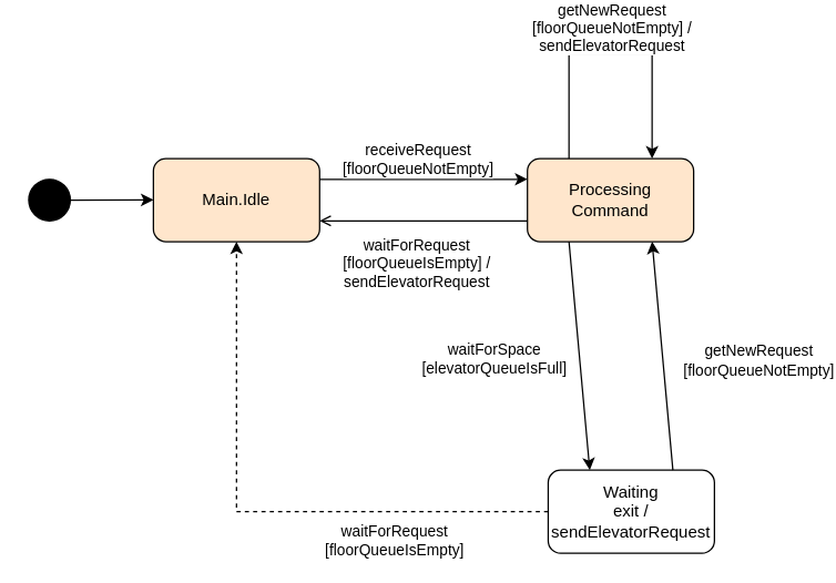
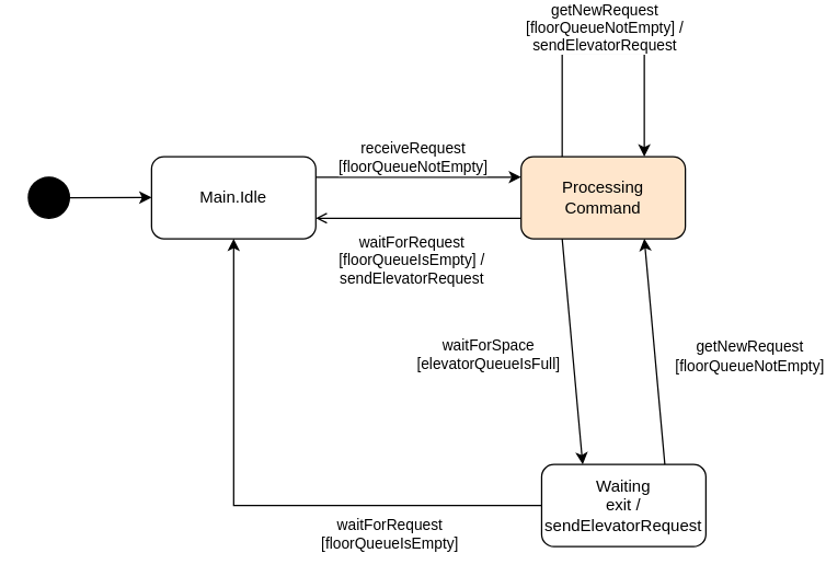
  <mxCell id="0" />
  <mxCell id="1" parent="0" />
  <mxCell id="2" value="" style="ellipse;fillColor=#000000;" vertex="1" parent="1"><mxGeometry x="20" y="110" width="30" height="30" as="geometry" /></mxCell>
  <mxCell id="3" value="" style="endArrow=classic;html=1;rounded=0;" edge="1" parent="1"><mxGeometry width="50" height="50" relative="1" as="geometry"><mxPoint x="50" y="125" as="sourcePoint" /><mxPoint x="110" y="124.86" as="targetPoint" /></mxGeometry></mxCell>
- <mxCell id="4" value="Main.Idle" style="rounded=1;whiteSpace=wrap;html=1;fillColor=#ffe6cc;" vertex="1" parent="1"><mxGeometry x="110" y="95" width="120" height="60" as="geometry" /></mxCell>
+ <mxCell id="4" value="Main.Idle" style="rounded=1;whiteSpace=wrap;html=1;" vertex="1" parent="1"><mxGeometry x="110" y="95" width="120" height="60" as="geometry" /></mxCell>
  <mxCell id="5" value="Processing&lt;br&gt;Command" style="rounded=1;whiteSpace=wrap;html=1;fillColor=#ffe6cc;" vertex="1" parent="1"><mxGeometry x="380" y="95" width="120" height="60" as="geometry" /></mxCell>
  <mxCell id="6" value="" style="endArrow=classic;html=1;rounded=0;exitX=1;exitY=0.5;exitDx=0;exitDy=0;" edge="1" parent="1"><mxGeometry width="50" height="50" relative="1" as="geometry"><mxPoint x="230" y="110" as="sourcePoint" /><mxPoint x="380" y="110" as="targetPoint" /></mxGeometry></mxCell>
  <mxCell id="7" value="receiveRequest&lt;br&gt;[floorQueueNotEmpty]" style="edgeLabel;html=1;align=center;verticalAlign=middle;resizable=0;points=[];" vertex="1" connectable="0" parent="6"><mxGeometry x="0.053" y="1" relative="1" as="geometry"><mxPoint x="-9" y="-14" as="offset" /></mxGeometry></mxCell>
  <mxCell id="8" value="" style="endArrow=open;html=1;rounded=0;exitX=0;exitY=0.75;exitDx=0;exitDy=0;entryX=1;entryY=0.75;entryDx=0;entryDy=0;" edge="1" parent="1" source="5" target="4"><mxGeometry width="50" height="50" relative="1" as="geometry"><mxPoint x="220" y="180" as="sourcePoint" /><mxPoint x="370" y="180" as="targetPoint" /></mxGeometry></mxCell>
  <mxCell id="9" value="waitForRequest&lt;br&gt;[floorQueueIsEmpty] /&lt;br&gt;sendElevatorRequest" style="edgeLabel;html=1;align=center;verticalAlign=middle;resizable=0;points=[];" vertex="1" connectable="0" parent="1"><mxGeometry x="299.997" y="170" as="geometry" /></mxCell>
  <mxCell id="10" value="Waiting&lt;br&gt;exit / sendElevatorRequest" style="rounded=1;whiteSpace=wrap;html=1;" vertex="1" parent="1"><mxGeometry x="395" y="320" width="120" height="60" as="geometry" /></mxCell>
  <mxCell id="11" value="" style="endArrow=classic;html=1;rounded=0;exitX=0.25;exitY=1;exitDx=0;exitDy=0;entryX=0.25;entryY=0;entryDx=0;entryDy=0;" edge="1" parent="1" source="5" target="10"><mxGeometry width="50" height="50" relative="1" as="geometry"><mxPoint x="280" y="180" as="sourcePoint" /><mxPoint x="430" y="180" as="targetPoint" /></mxGeometry></mxCell>
  <mxCell id="12" value="waitForSpace&lt;br&gt;[elevatorQueueIsFull]" style="edgeLabel;html=1;align=center;verticalAlign=middle;resizable=0;points=[];" vertex="1" connectable="0" parent="11"><mxGeometry x="-0.234" y="-2" relative="1" as="geometry"><mxPoint x="-58" y="22" as="offset" /></mxGeometry></mxCell>
  <mxCell id="13" value="" style="endArrow=classic;html=1;rounded=0;exitX=0.25;exitY=0;exitDx=0;exitDy=0;entryX=0.75;entryY=0;entryDx=0;entryDy=0;" edge="1" parent="1" source="5" target="5"><mxGeometry width="50" height="50" relative="1" as="geometry"><mxPoint x="390" y="40" as="sourcePoint" /><mxPoint x="540" y="40" as="targetPoint" /><Array as="points"><mxPoint x="410" y="20" /><mxPoint x="470" y="20" /></Array></mxGeometry></mxCell>
  <mxCell id="14" value="getNewRequest&lt;br&gt;[floorQueueNotEmpty] /&lt;br&gt;sendElevatorRequest" style="edgeLabel;html=1;align=center;verticalAlign=middle;resizable=0;points=[];" vertex="1" connectable="0" parent="13"><mxGeometry x="-0.155" y="2" relative="1" as="geometry"><mxPoint x="16" y="-18" as="offset" /></mxGeometry></mxCell>
- <mxCell id="15" value="" style="endArrow=classic;html=1;rounded=0;exitX=0;exitY=0.5;exitDx=0;exitDy=0;entryX=0.5;entryY=1;entryDx=0;entryDy=0;dashed=1;" edge="1" parent="1" source="10" target="4"><mxGeometry width="50" height="50" relative="1" as="geometry"><mxPoint x="280" y="310" as="sourcePoint" /><mxPoint x="180" y="310" as="targetPoint" /><Array as="points"><mxPoint x="170" y="350" /></Array></mxGeometry></mxCell>
+ <mxCell id="15" value="" style="endArrow=classic;html=1;rounded=0;exitX=0;exitY=0.5;exitDx=0;exitDy=0;entryX=0.5;entryY=1;entryDx=0;entryDy=0;" edge="1" parent="1" source="10" target="4"><mxGeometry width="50" height="50" relative="1" as="geometry"><mxPoint x="280" y="310" as="sourcePoint" /><mxPoint x="180" y="310" as="targetPoint" /><Array as="points"><mxPoint x="170" y="350" /></Array></mxGeometry></mxCell>
  <mxCell id="16" value="waitForRequest&lt;br style=&quot;border-color: var(--border-color);&quot;&gt;[floorQueueIsEmpty]" style="edgeLabel;html=1;align=center;verticalAlign=middle;resizable=0;points=[];" vertex="1" connectable="0" parent="15"><mxGeometry x="-0.465" y="-2" relative="1" as="geometry"><mxPoint y="22" as="offset" /></mxGeometry></mxCell>
  <mxCell id="17" value="" style="endArrow=classic;html=1;rounded=0;exitX=0.75;exitY=0;exitDx=0;exitDy=0;entryX=0.75;entryY=1;entryDx=0;entryDy=0;" edge="1" parent="1" source="10" target="5"><mxGeometry width="50" height="50" relative="1" as="geometry"><mxPoint x="470" y="230" as="sourcePoint" /><mxPoint x="620" y="230" as="targetPoint" /></mxGeometry></mxCell>
  <mxCell id="18" value="getNewRequest&lt;br style=&quot;border-color: var(--border-color);&quot;&gt;[floorQueueNotEmpty]" style="edgeLabel;html=1;align=center;verticalAlign=middle;resizable=0;points=[];" vertex="1" connectable="0" parent="17"><mxGeometry x="0.139" y="-1" relative="1" as="geometry"><mxPoint x="69" y="14" as="offset" /></mxGeometry></mxCell>
